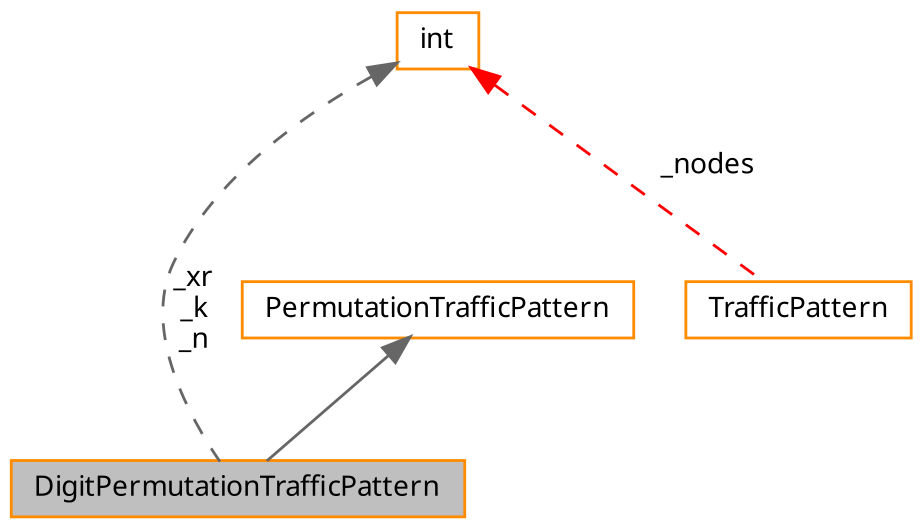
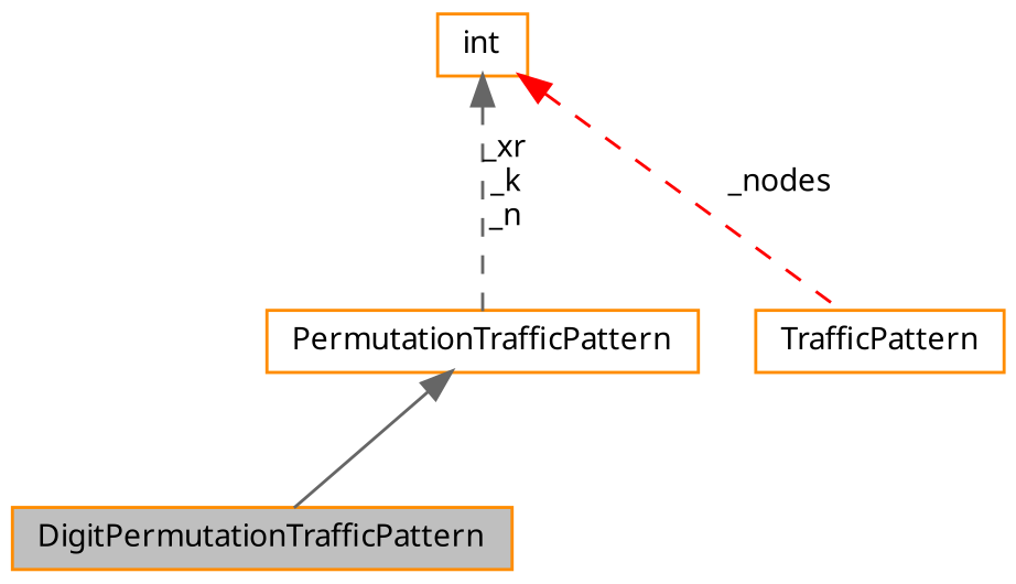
  digraph {
    fontname="Noto Sans"
    node [color=darkorange fontname="Noto Sans" fontsize=10 shape=record]
    edge [color=gray40 dir=back fontname="Noto Sans" fontsize=10 labelfontname=FreeSans labelfontsize=10 style=dashed]
    n1 [fillcolor=grey75 fontcolor=black height=0.2 label=DigitPermutationTrafficPattern style=filled width=0.4]
    n2 [height=0.2 label=PermutationTrafficPattern width=0.4]
    n3 [height=0.2 label=TrafficPattern width=0.4]
    n4 [height=0.2 label=int width=0.4]
    n2 -> n1 [style=solid]
-   n4 -> n1 [label="_xr\n_k\n_n"]
+   n4 -> n2 [label="_xr\n_k\n_n"]
    n4 -> n3 [color=red label=_nodes]
  }
